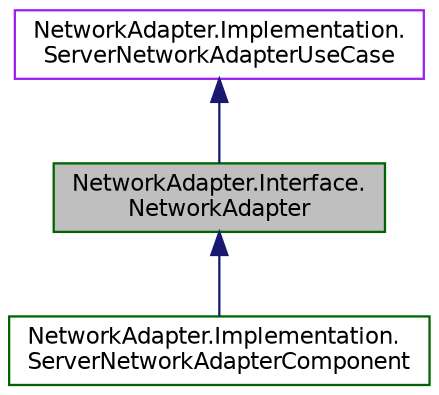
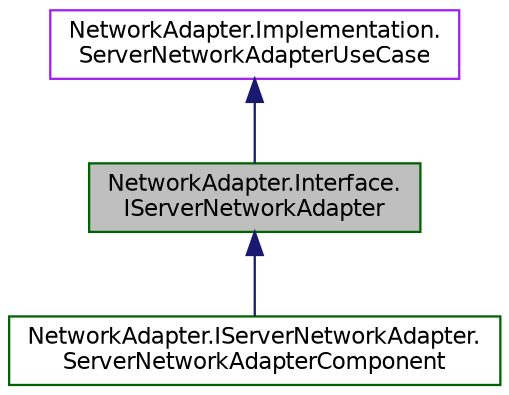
  digraph {
    rankdir=TB
    node [color=darkgreen fillcolor=white fontname=Helvetica fontsize=10 shape=record style=filled]
    edge [color=midnightblue dir=back fontname=Helvetica fontsize=10 labelfontname=Helvetica labelfontsize=10 style=solid]
-   n1 [fillcolor=grey75 fontcolor=black height=0.2 label="NetworkAdapter.Interface.\lNetworkAdapter" width=0.4]
-   n2 [height=0.2 label="NetworkAdapter.Implementation.\lServerNetworkAdapterComponent" width=0.4]
+   n1 [fillcolor=grey75 fontcolor=black height=0.2 label="NetworkAdapter.Interface.\lIServerNetworkAdapter" width=0.4]
+   n2 [height=0.2 label="NetworkAdapter.IServerNetworkAdapter.\lServerNetworkAdapterComponent" width=0.4]
    n3 [color=purple height=0.2 label="NetworkAdapter.Implementation.\lServerNetworkAdapterUseCase" width=0.4]
    n1 -> n2
    n3 -> n1
  }
